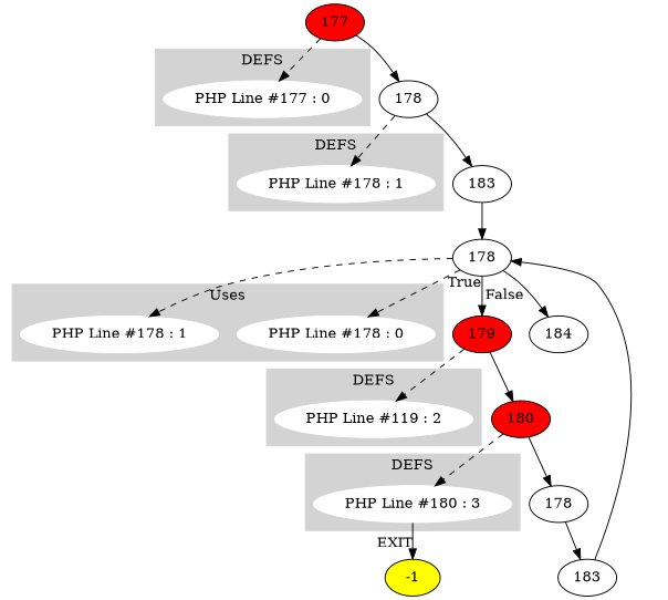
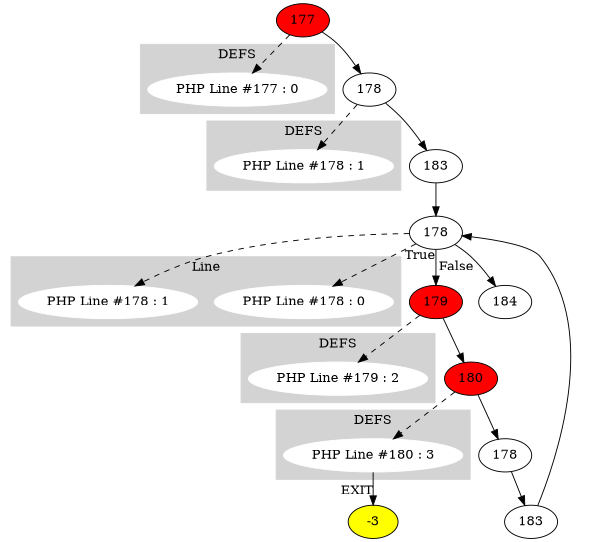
  digraph {
    node [style=filled]
    n1 [color=white label="PHP Line #177 : 0"]
    n2 [color=white label="PHP Line #178 : 1"]
-   n3 [color=white label="PHP Line #119 : 2"]
+   n3 [color=white label="PHP Line #179 : 2"]
    n4 [color=white label="PHP Line #180 : 3"]
    n5 [color=white label="PHP Line #178 : 0"]
    n6 [color=white label="PHP Line #178 : 1"]
-   -1 [fillcolor=yellow]
+   -1 [fillcolor=yellow label=-3]
    n8 [fillcolor=red label=177]
    n9 [label=178 style=""]
    n10 [label=183 style=""]
    n11 [label=178 style=""]
    n12 [fillcolor=red label=179]
    n13 [label=184 style=""]
    n14 [fillcolor=red label=180]
    n15 [label=178 style=""]
    n16 [label=183 style=""]
    subgraph cluster_1 {
      color=lightgrey
      label=DEFS
      style=filled
      n1
    }
    subgraph cluster_2 {
      color=lightgrey
      label=DEFS
      style=filled
      n2
    }
    subgraph cluster_3 {
      color=lightgrey
      label=DEFS
      style=filled
      n3
    }
    subgraph cluster_4 {
      color=lightgrey
      label=DEFS
      style=filled
      n4
    }
    subgraph cluster_5 {
      color=lightgrey
-     label=Uses
+     label=Line
      style=filled
      n5
      n6
    }
    n4 -> -1 [xlabel=EXIT]
    n8 -> n1 [style=dashed]
    n8 -> n9
    n9 -> n2 [style=dashed]
    n9 -> n10
    n10 -> n11
    n11 -> n5 [style=dashed]
    n11 -> n6 [style=dashed]
    n11 -> n12 [xlabel=True]
    n11 -> n13 [xlabel=False]
    n12 -> n3 [style=dashed]
    n12 -> n14
    n14 -> n4 [style=dashed]
    n14 -> n15
    n15 -> n16
    n16 -> n11
  }
